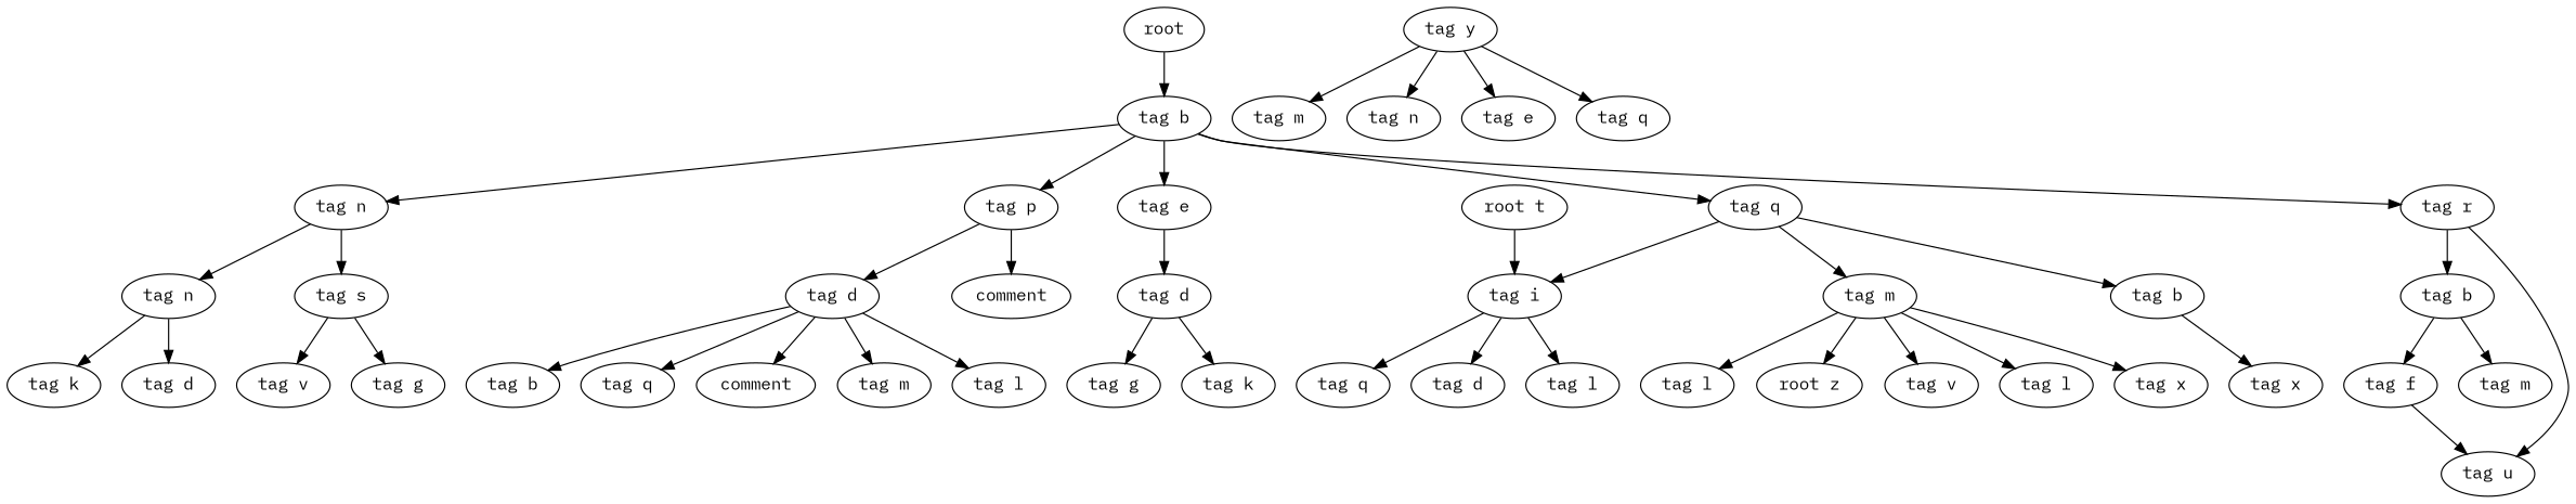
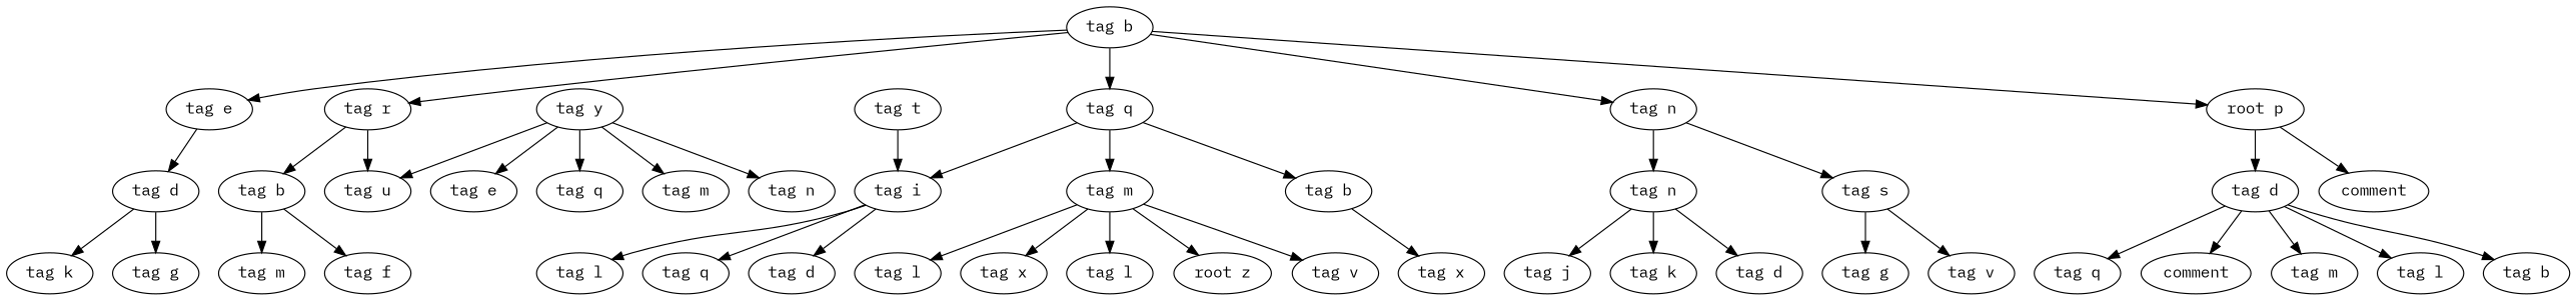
  digraph {
    fontname="IBM Plex Mono"
    node [fontname="IBM Plex Mono"]
    edge [fontname="IBM Plex Mono"]
-   n1 [label=root]
    n2 [label="tag b"]
    n3 [label="tag q"]
    n4 [label="tag r"]
    n5 [label="tag n"]
-   n6 [label="tag p"]
+   n6 [label="root p"]
    n7 [label="tag e"]
    n8 [label="tag m"]
    n9 [label="tag i"]
    n10 [label="tag b"]
    n11 [label="tag b"]
    n12 [label="tag u"]
    n13 [label="tag s"]
    n14 [label="tag n"]
    n15 [label=comment]
    n16 [label="tag d"]
    n17 [label="tag d"]
    n18 [label="tag v"]
    n19 [label="tag l"]
    n20 [label="tag x"]
    n21 [label="tag l"]
    n22 [label="root z"]
    n23 [label="tag d"]
    n24 [label="tag l"]
    n25 [label="tag q"]
    n26 [label="tag x"]
-   n27 [label="root t"]
+   n27 [label="tag t"]
    n28 [label="tag f"]
    n29 [label="tag m"]
    n30 [label="tag y"]
    n31 [label="tag m"]
    n32 [label="tag n"]
    n33 [label="tag e"]
    n34 [label="tag q"]
    n35 [label="tag v"]
    n36 [label="tag g"]
+   n37 [label="tag j"]
    n38 [label="tag k"]
    n39 [label="tag d"]
    n40 [label="tag q"]
    n41 [label=comment]
    n42 [label="tag m"]
    n43 [label="tag l"]
    n44 [label="tag b"]
    n45 [label="tag g"]
    n46 [label="tag k"]
-   n1 -> n2
    n2 -> n3
    n2 -> n4
    n2 -> n5
    n2 -> n6
    n2 -> n7
    n3 -> n8
    n3 -> n9
    n3 -> n10
    n4 -> n11
    n4 -> n12
    n5 -> n13
    n5 -> n14
    n6 -> n15
    n6 -> n16
    n7 -> n17
    n8 -> n18
    n8 -> n19
    n8 -> n20
    n8 -> n21
    n8 -> n22
    n9 -> n23
    n9 -> n24
    n9 -> n25
    n10 -> n26
    n11 -> n28
    n11 -> n29
    n13 -> n35
    n13 -> n36
+   n14 -> n37
    n14 -> n38
    n14 -> n39
    n16 -> n40
    n16 -> n41
    n16 -> n42
    n16 -> n43
    n16 -> n44
    n17 -> n45
    n17 -> n46
    n27 -> n9
-   n28 -> n12
+   n30 -> n12
    n30 -> n31
    n30 -> n32
    n30 -> n33
    n30 -> n34
  }
